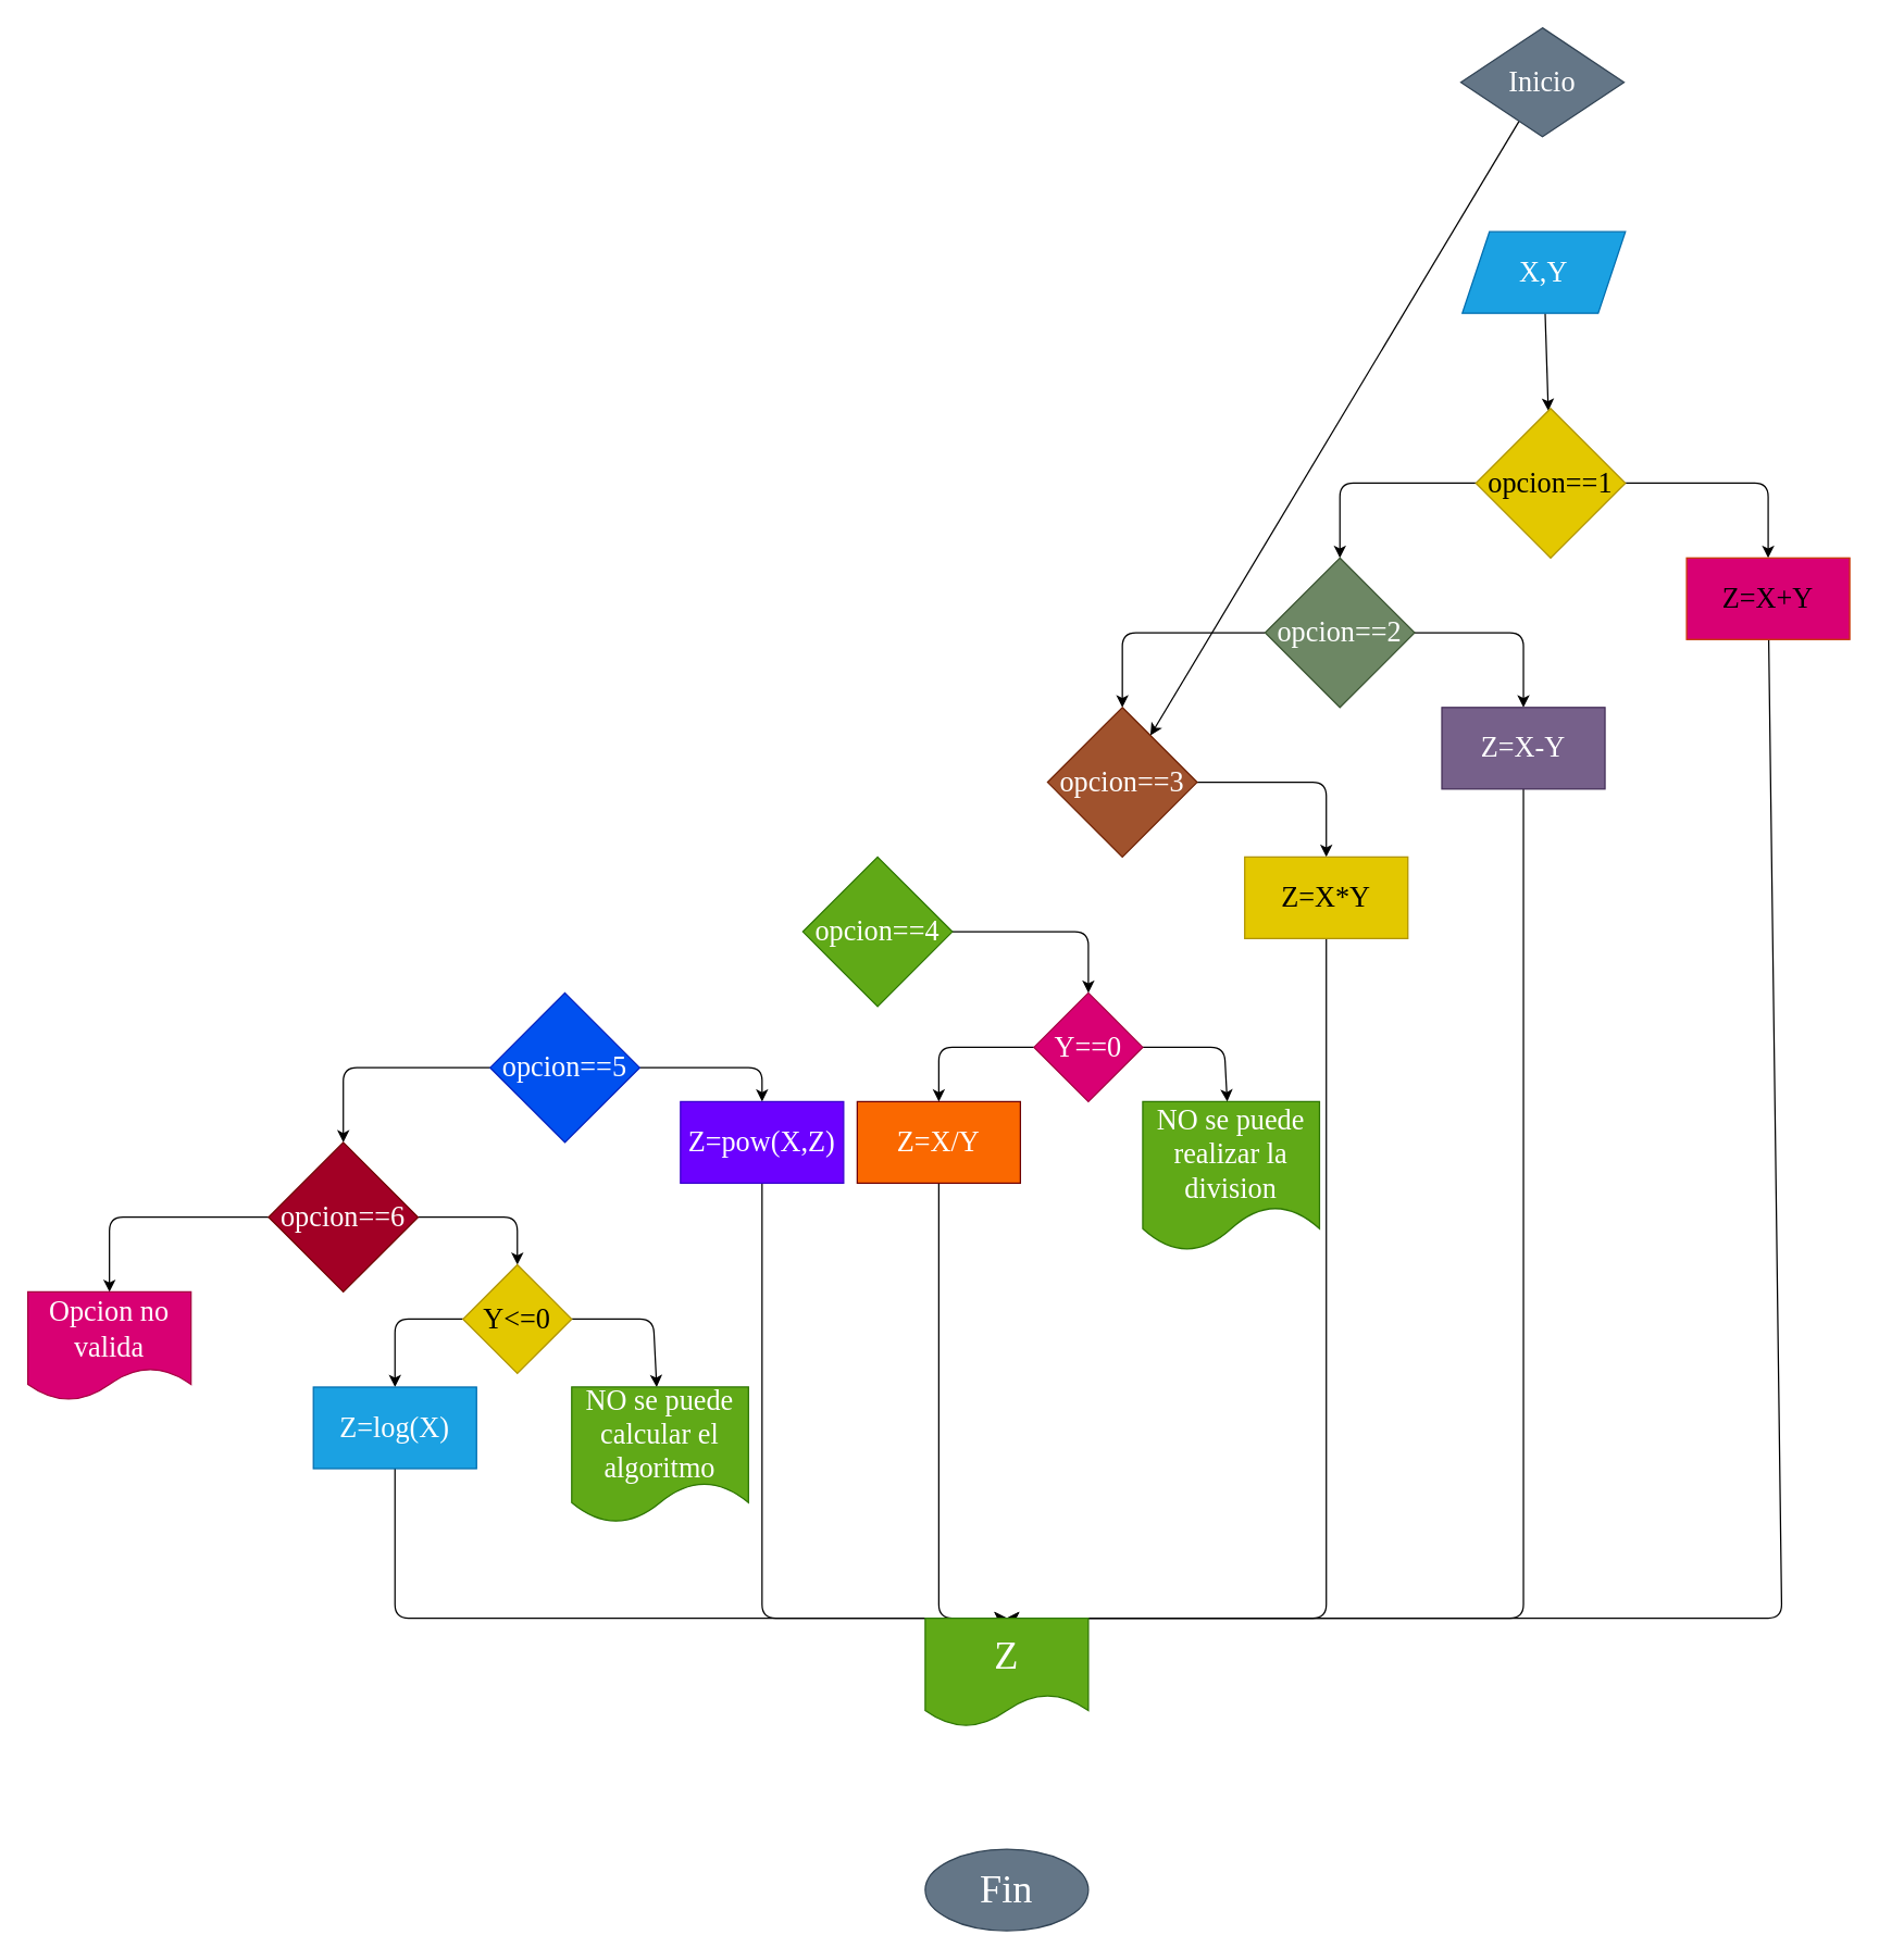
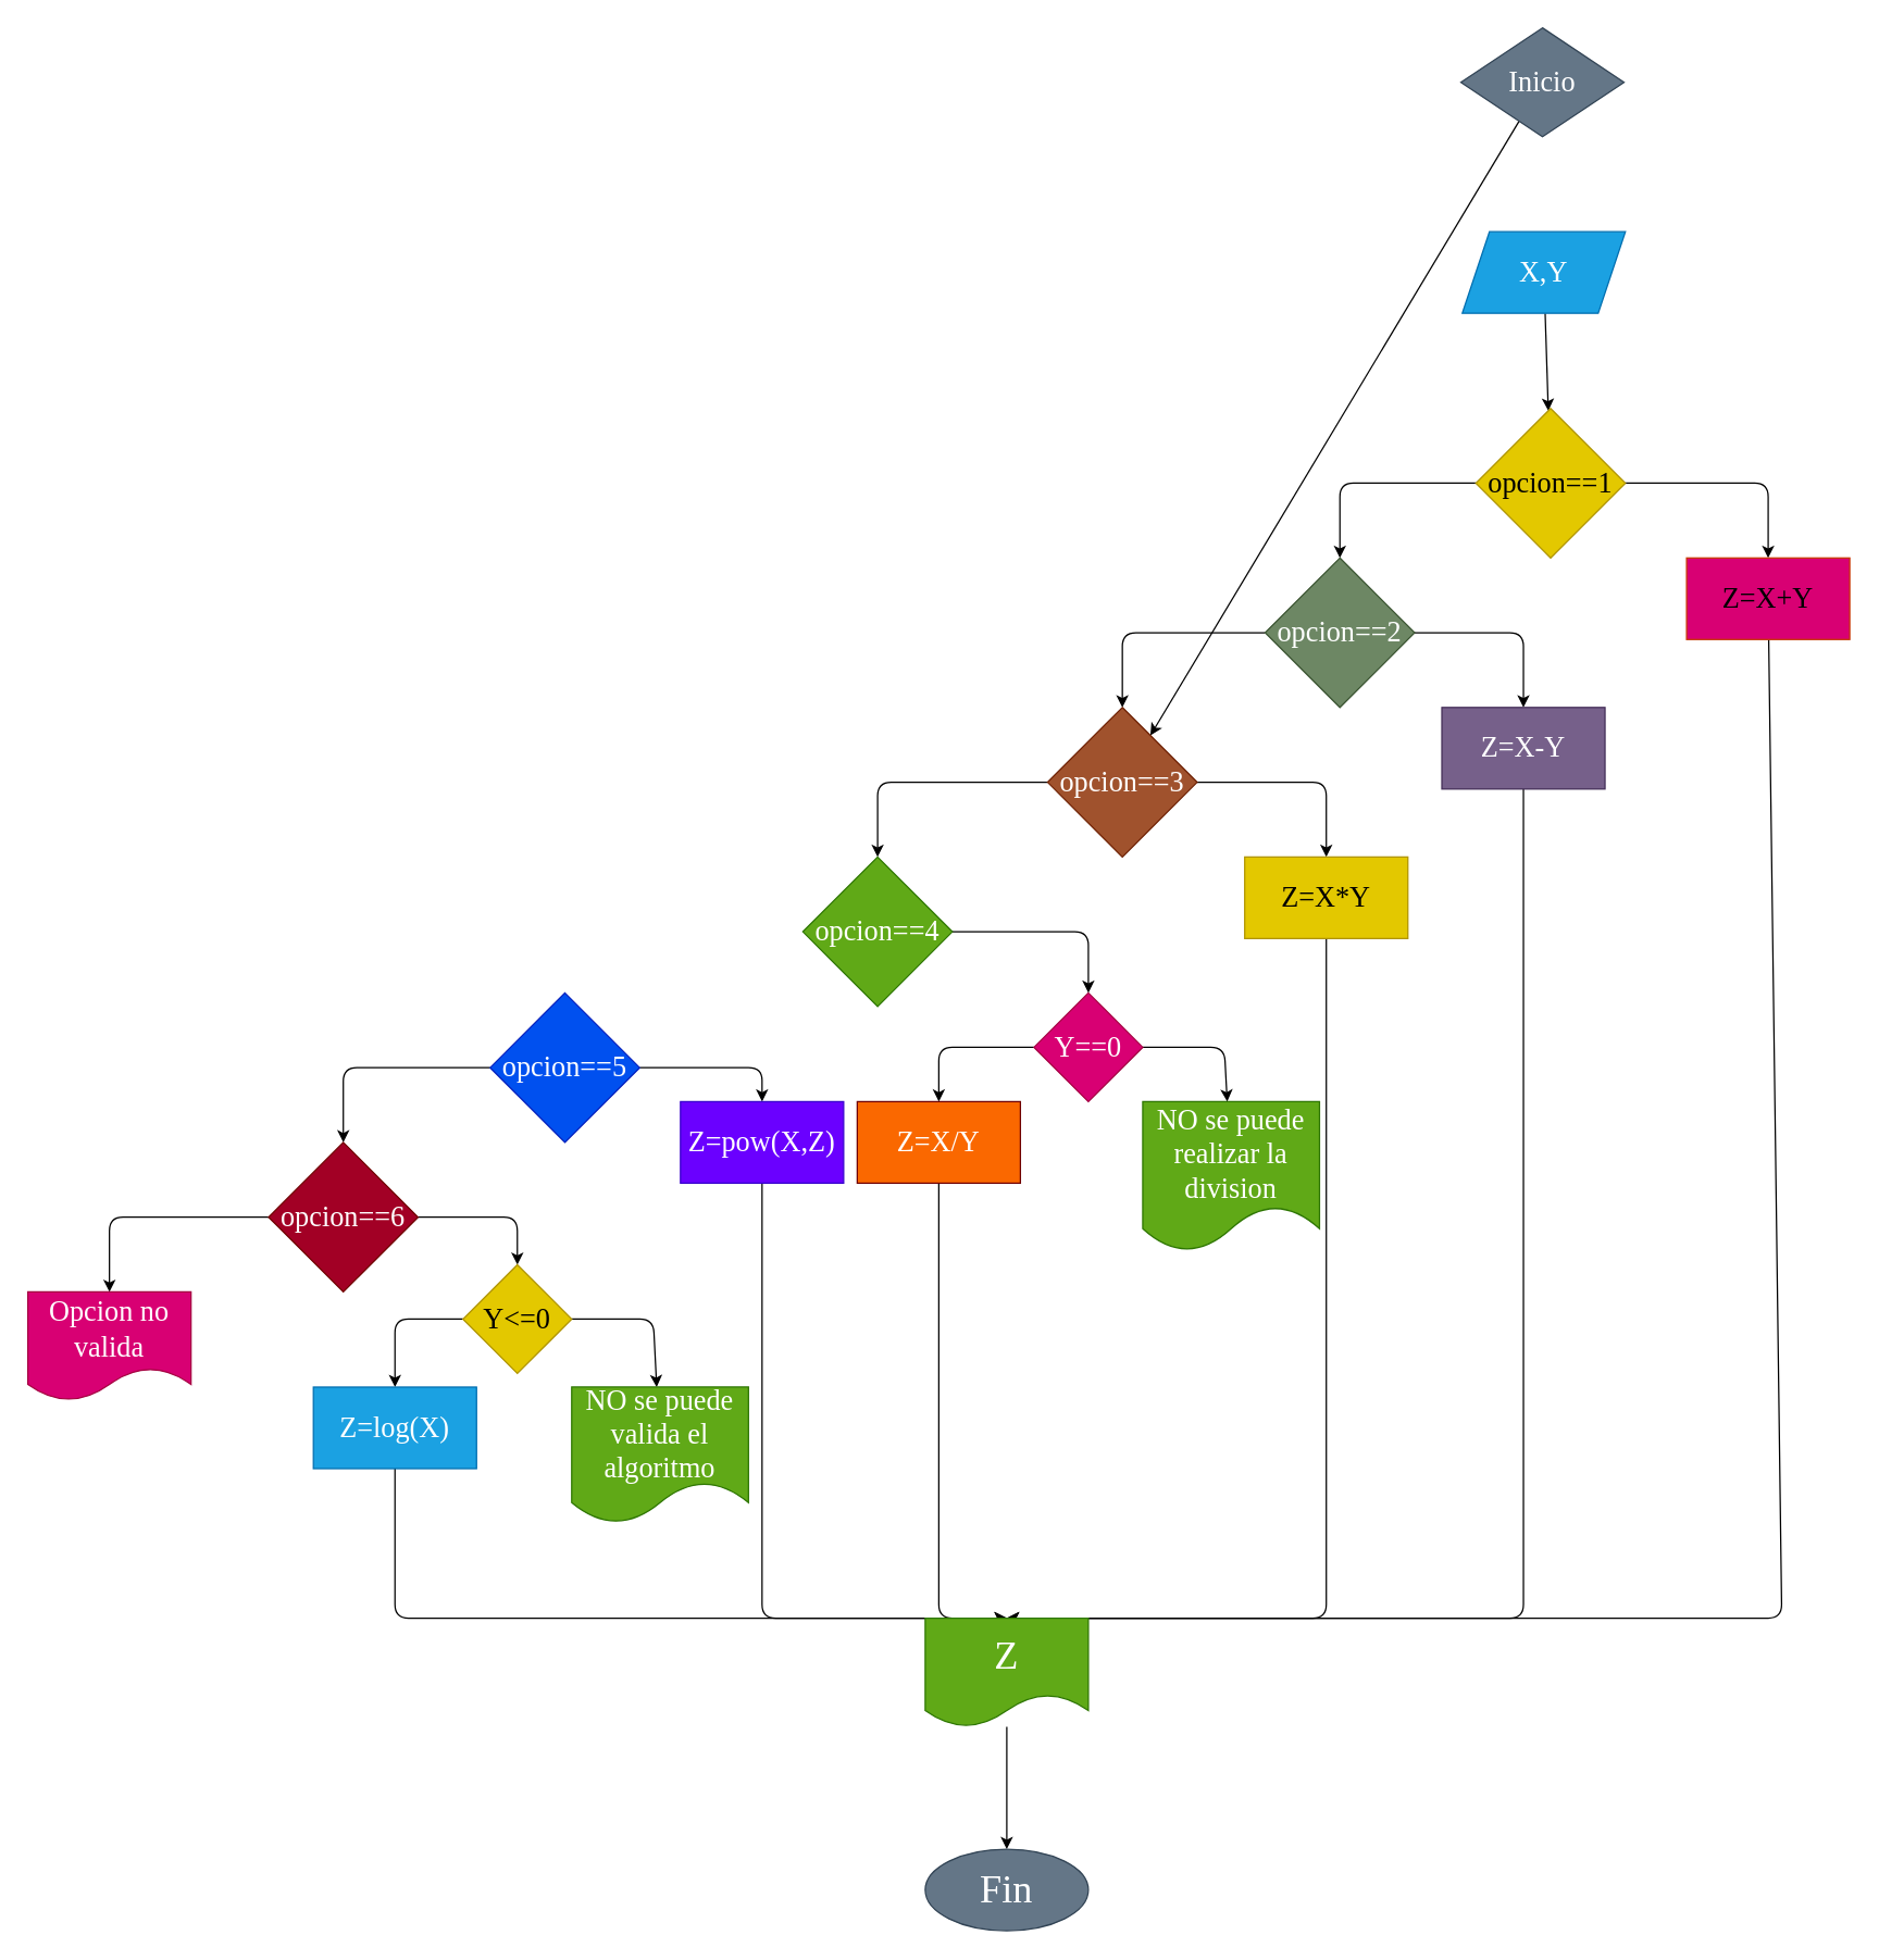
  <mxCell id="0" />
  <mxCell id="1" parent="0" />
  <mxCell id="2" style="edgeStyle=none;html=1;fontFamily=Comic Sans MS;fontSize=21;" parent="1" source="3" target="18" edge="1"><mxGeometry relative="1" as="geometry" /></mxCell>
  <mxCell id="3" value="Inicio" style="rhombus;whiteSpace=wrap;html=1;fillColor=#647687;fontColor=#ffffff;strokeColor=#314354;fontFamily=Comic Sans MS;fontSize=21;" parent="1" vertex="1"><mxGeometry x="1074" y="20" width="120" height="80" as="geometry" /></mxCell>
  <mxCell id="4" value="" style="edgeStyle=none;html=1;fontFamily=Comic Sans MS;fontSize=21;" parent="1" source="5" target="8" edge="1"><mxGeometry relative="1" as="geometry" /></mxCell>
  <mxCell id="5" value="X,Y" style="shape=parallelogram;perimeter=parallelogramPerimeter;whiteSpace=wrap;html=1;fixedSize=1;fontSize=21;fontFamily=Comic Sans MS;fillColor=#1ba1e2;strokeColor=#006EAF;fontColor=#ffffff;" parent="1" vertex="1"><mxGeometry x="1075" y="170" width="120" height="60" as="geometry" /></mxCell>
  <mxCell id="6" value="" style="edgeStyle=none;html=1;fontFamily=Comic Sans MS;fontSize=21;" parent="1" source="8" target="10" edge="1"><mxGeometry relative="1" as="geometry"><Array as="points"><mxPoint x="1300" y="355" /></Array></mxGeometry></mxCell>
  <mxCell id="7" value="" style="edgeStyle=none;html=1;fontFamily=Comic Sans MS;fontSize=21;" parent="1" source="8" target="13" edge="1"><mxGeometry relative="1" as="geometry"><Array as="points"><mxPoint x="985" y="355" /></Array></mxGeometry></mxCell>
  <mxCell id="8" value="opcion==1" style="rhombus;whiteSpace=wrap;html=1;fontSize=21;fontFamily=Comic Sans MS;fillColor=#e3c800;strokeColor=#B09500;fontColor=#000000;" parent="1" vertex="1"><mxGeometry x="1085" y="300" width="110" height="110" as="geometry" /></mxCell>
  <mxCell id="9" style="edgeStyle=none;html=1;fontFamily=Comic Sans MS;fontSize=29;entryX=0.5;entryY=0;entryDx=0;entryDy=0;" parent="1" source="10" target="45" edge="1"><mxGeometry relative="1" as="geometry"><mxPoint x="730" y="1270" as="targetPoint" /><Array as="points"><mxPoint x="1310" y="1190" /></Array></mxGeometry></mxCell>
  <mxCell id="10" value="Z=X+Y" style="whiteSpace=wrap;html=1;fontSize=21;fontFamily=Comic Sans MS;fillColor=#d80073;strokeColor=#C73500;fontColor=#000000;" parent="1" vertex="1"><mxGeometry x="1240" y="410" width="120" height="60" as="geometry" /></mxCell>
  <mxCell id="11" value="" style="edgeStyle=none;html=1;fontFamily=Comic Sans MS;fontSize=21;" parent="1" source="13" target="15" edge="1"><mxGeometry relative="1" as="geometry"><Array as="points"><mxPoint x="1120" y="465" /></Array></mxGeometry></mxCell>
  <mxCell id="12" value="" style="edgeStyle=none;html=1;fontFamily=Comic Sans MS;fontSize=21;" parent="1" source="13" target="18" edge="1"><mxGeometry relative="1" as="geometry"><Array as="points"><mxPoint x="825" y="465" /></Array></mxGeometry></mxCell>
  <mxCell id="13" value="opcion==2" style="rhombus;whiteSpace=wrap;html=1;fontSize=21;fontFamily=Comic Sans MS;fillColor=#6d8764;strokeColor=#3A5431;fontColor=#ffffff;" parent="1" vertex="1"><mxGeometry x="930" y="410" width="110" height="110" as="geometry" /></mxCell>
  <mxCell id="14" style="edgeStyle=none;html=1;fontFamily=Comic Sans MS;fontSize=29;entryX=0.5;entryY=0;entryDx=0;entryDy=0;" parent="1" source="15" target="45" edge="1"><mxGeometry relative="1" as="geometry"><mxPoint x="730" y="1270" as="targetPoint" /><Array as="points"><mxPoint x="1120" y="1190" /></Array></mxGeometry></mxCell>
  <mxCell id="15" value="Z=X-Y" style="whiteSpace=wrap;html=1;fontSize=21;fontFamily=Comic Sans MS;fillColor=#76608a;strokeColor=#432D57;fontColor=#ffffff;" parent="1" vertex="1"><mxGeometry x="1060" y="520" width="120" height="60" as="geometry" /></mxCell>
  <mxCell id="16" value="" style="edgeStyle=none;html=1;fontFamily=Comic Sans MS;fontSize=21;" parent="1" source="18" target="20" edge="1"><mxGeometry relative="1" as="geometry"><Array as="points"><mxPoint x="975" y="575" /></Array></mxGeometry></mxCell>
+ <mxCell id="17" value="" style="edgeStyle=none;html=1;fontFamily=Comic Sans MS;fontSize=21;" parent="1" source="18" target="22" edge="1"><mxGeometry relative="1" as="geometry"><Array as="points"><mxPoint x="645" y="575" /></Array></mxGeometry></mxCell>
  <mxCell id="18" value="opcion==3" style="rhombus;whiteSpace=wrap;html=1;fontSize=21;fontFamily=Comic Sans MS;fillColor=#a0522d;strokeColor=#6D1F00;fontColor=#ffffff;" parent="1" vertex="1"><mxGeometry x="770" y="520" width="110" height="110" as="geometry" /></mxCell>
  <mxCell id="19" style="edgeStyle=none;html=1;entryX=0.5;entryY=0;entryDx=0;entryDy=0;fontFamily=Comic Sans MS;fontSize=29;" parent="1" source="20" target="45" edge="1"><mxGeometry relative="1" as="geometry"><Array as="points"><mxPoint x="975" y="1190" /></Array></mxGeometry></mxCell>
  <mxCell id="20" value="Z=X*Y" style="whiteSpace=wrap;html=1;fontSize=21;fontFamily=Comic Sans MS;fillColor=#e3c800;strokeColor=#B09500;fontColor=#000000;" parent="1" vertex="1"><mxGeometry x="915" y="630" width="120" height="60" as="geometry" /></mxCell>
  <mxCell id="21" value="" style="edgeStyle=none;html=1;fontFamily=Comic Sans MS;fontSize=21;" parent="1" source="22" target="25" edge="1"><mxGeometry relative="1" as="geometry"><Array as="points"><mxPoint x="800" y="685" /></Array></mxGeometry></mxCell>
  <mxCell id="22" value="opcion==4" style="rhombus;whiteSpace=wrap;html=1;fontSize=21;fontFamily=Comic Sans MS;fillColor=#60a917;strokeColor=#2D7600;fontColor=#ffffff;" parent="1" vertex="1"><mxGeometry x="590" y="630" width="110" height="110" as="geometry" /></mxCell>
  <mxCell id="23" value="" style="edgeStyle=none;html=1;fontFamily=Comic Sans MS;fontSize=21;" parent="1" source="25" target="27" edge="1"><mxGeometry relative="1" as="geometry"><Array as="points"><mxPoint x="690" y="770" /></Array></mxGeometry></mxCell>
  <mxCell id="24" value="" style="edgeStyle=none;html=1;fontFamily=Comic Sans MS;fontSize=21;" parent="1" source="25" target="28" edge="1"><mxGeometry relative="1" as="geometry"><Array as="points"><mxPoint x="900" y="770" /></Array></mxGeometry></mxCell>
  <mxCell id="25" value="Y==0" style="rhombus;whiteSpace=wrap;html=1;fontSize=21;fontFamily=Comic Sans MS;fillColor=#d80073;strokeColor=#A50040;fontColor=#ffffff;" parent="1" vertex="1"><mxGeometry x="760" y="730" width="80" height="80" as="geometry" /></mxCell>
  <mxCell id="26" style="edgeStyle=none;html=1;entryX=0.5;entryY=0;entryDx=0;entryDy=0;fontFamily=Comic Sans MS;fontSize=29;" parent="1" source="27" target="45" edge="1"><mxGeometry relative="1" as="geometry"><Array as="points"><mxPoint x="690" y="1190" /></Array></mxGeometry></mxCell>
  <mxCell id="27" value="Z=X/Y" style="whiteSpace=wrap;html=1;fontSize=21;fontFamily=Comic Sans MS;fillColor=#fa6800;strokeColor=#6F0000;fontColor=#ffffff;" parent="1" vertex="1"><mxGeometry x="630" y="810" width="120" height="60" as="geometry" /></mxCell>
  <mxCell id="28" value="NO se puede realizar la division" style="shape=document;whiteSpace=wrap;html=1;boundedLbl=1;fontSize=21;fontFamily=Comic Sans MS;fillColor=#60a917;strokeColor=#2D7600;fontColor=#ffffff;" parent="1" vertex="1"><mxGeometry x="840" y="810" width="130" height="110" as="geometry" /></mxCell>
  <mxCell id="29" value="" style="edgeStyle=none;html=1;fontFamily=Comic Sans MS;fontSize=21;" parent="1" source="31" target="33" edge="1"><mxGeometry relative="1" as="geometry"><Array as="points"><mxPoint x="560" y="785" /></Array></mxGeometry></mxCell>
  <mxCell id="30" value="" style="edgeStyle=none;html=1;fontFamily=Comic Sans MS;fontSize=21;" parent="1" source="31" target="36" edge="1"><mxGeometry relative="1" as="geometry"><Array as="points"><mxPoint x="252" y="785" /></Array></mxGeometry></mxCell>
  <mxCell id="31" value="opcion==5" style="rhombus;whiteSpace=wrap;html=1;fontSize=21;fontFamily=Comic Sans MS;fillColor=#0050ef;strokeColor=#001DBC;fontColor=#ffffff;" parent="1" vertex="1"><mxGeometry x="360" y="730" width="110" height="110" as="geometry" /></mxCell>
  <mxCell id="32" style="edgeStyle=none;html=1;entryX=0.5;entryY=0;entryDx=0;entryDy=0;fontFamily=Comic Sans MS;fontSize=29;" parent="1" source="33" target="45" edge="1"><mxGeometry relative="1" as="geometry"><Array as="points"><mxPoint x="560" y="1190" /></Array></mxGeometry></mxCell>
  <mxCell id="33" value="Z=pow(X,Z)" style="whiteSpace=wrap;html=1;fontSize=21;fontFamily=Comic Sans MS;fillColor=#6a00ff;strokeColor=#3700CC;fontColor=#ffffff;" parent="1" vertex="1"><mxGeometry x="500" y="810" width="120" height="60" as="geometry" /></mxCell>
  <mxCell id="34" value="" style="edgeStyle=none;html=1;fontFamily=Comic Sans MS;fontSize=21;" parent="1" source="36" target="39" edge="1"><mxGeometry relative="1" as="geometry"><Array as="points"><mxPoint x="380" y="895" /></Array></mxGeometry></mxCell>
  <mxCell id="35" value="" style="edgeStyle=none;html=1;fontFamily=Comic Sans MS;fontSize=21;" parent="1" source="36" target="43" edge="1"><mxGeometry relative="1" as="geometry"><Array as="points"><mxPoint x="80" y="895" /></Array></mxGeometry></mxCell>
  <mxCell id="36" value="opcion==6" style="rhombus;whiteSpace=wrap;html=1;fontSize=21;fontFamily=Comic Sans MS;fillColor=#a20025;strokeColor=#6F0000;fontColor=#ffffff;" parent="1" vertex="1"><mxGeometry x="197" y="840" width="110" height="110" as="geometry" /></mxCell>
  <mxCell id="37" value="" style="edgeStyle=none;html=1;fontFamily=Comic Sans MS;fontSize=21;" parent="1" source="39" target="40" edge="1"><mxGeometry relative="1" as="geometry"><Array as="points"><mxPoint x="480" y="970" /></Array></mxGeometry></mxCell>
  <mxCell id="38" value="" style="edgeStyle=none;html=1;fontFamily=Comic Sans MS;fontSize=21;" parent="1" source="39" target="42" edge="1"><mxGeometry relative="1" as="geometry"><Array as="points"><mxPoint x="290" y="970" /></Array></mxGeometry></mxCell>
  <mxCell id="39" value="Y&amp;lt;=0" style="rhombus;whiteSpace=wrap;html=1;fontSize=21;fontFamily=Comic Sans MS;fillColor=#e3c800;strokeColor=#B09500;fontColor=#000000;" parent="1" vertex="1"><mxGeometry x="340" y="930" width="80" height="80" as="geometry" /></mxCell>
- <mxCell id="40" value="NO se puede calcular el algoritmo" style="shape=document;whiteSpace=wrap;html=1;boundedLbl=1;fontSize=21;fontFamily=Comic Sans MS;fillColor=#60a917;strokeColor=#2D7600;fontColor=#ffffff;" parent="1" vertex="1"><mxGeometry x="420" y="1020" width="130" height="100" as="geometry" /></mxCell>
+ <mxCell id="40" value="NO se puede valida el algoritmo" style="shape=document;whiteSpace=wrap;html=1;boundedLbl=1;fontSize=21;fontFamily=Comic Sans MS;fillColor=#60a917;strokeColor=#2D7600;fontColor=#ffffff;" parent="1" vertex="1"><mxGeometry x="420" y="1020" width="130" height="100" as="geometry" /></mxCell>
  <mxCell id="41" style="edgeStyle=none;html=1;entryX=0.5;entryY=0;entryDx=0;entryDy=0;fontFamily=Comic Sans MS;fontSize=29;" parent="1" source="42" target="45" edge="1"><mxGeometry relative="1" as="geometry"><Array as="points"><mxPoint x="290" y="1190" /></Array></mxGeometry></mxCell>
  <mxCell id="42" value="Z=log(X)" style="whiteSpace=wrap;html=1;fontSize=21;fontFamily=Comic Sans MS;fillColor=#1ba1e2;strokeColor=#006EAF;fontColor=#ffffff;" parent="1" vertex="1"><mxGeometry x="230" y="1020" width="120" height="60" as="geometry" /></mxCell>
  <mxCell id="43" value="Opcion no valida" style="shape=document;whiteSpace=wrap;html=1;boundedLbl=1;fontSize=21;fontFamily=Comic Sans MS;fillColor=#d80073;strokeColor=#A50040;fontColor=#ffffff;" parent="1" vertex="1"><mxGeometry x="20" y="950" width="120" height="80" as="geometry" /></mxCell>
+ <mxCell id="44" value="" style="edgeStyle=none;html=1;fontFamily=Comic Sans MS;fontSize=29;" parent="1" source="45" target="46" edge="1"><mxGeometry relative="1" as="geometry" /></mxCell>
  <mxCell id="45" value="Z" style="shape=document;whiteSpace=wrap;html=1;boundedLbl=1;fontFamily=Comic Sans MS;fontSize=29;fillColor=#60a917;fontColor=#ffffff;strokeColor=#2D7600;" parent="1" vertex="1"><mxGeometry x="680" y="1190" width="120" height="80" as="geometry" /></mxCell>
  <mxCell id="46" value="Fin" style="ellipse;whiteSpace=wrap;html=1;fontSize=29;fontFamily=Comic Sans MS;fillColor=#647687;strokeColor=#314354;fontColor=#ffffff;" parent="1" vertex="1"><mxGeometry x="680" y="1360" width="120" height="60" as="geometry" /></mxCell>
